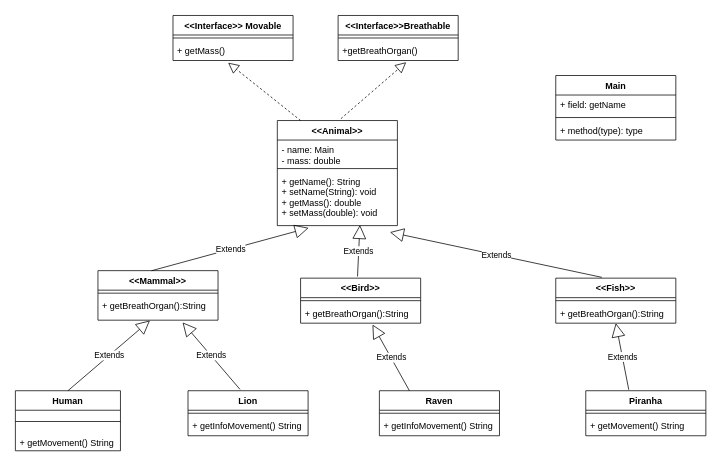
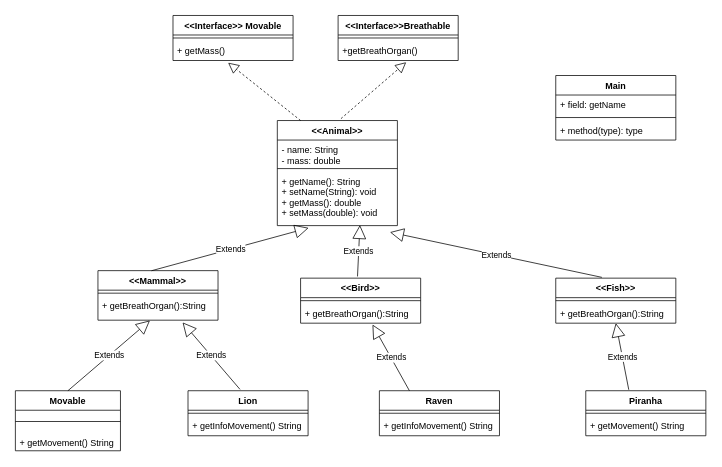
  <mxCell id="0" />
  <mxCell id="1" parent="0" />
  <mxCell id="2" value="&lt;&lt;Fish&gt;&gt;" style="swimlane;fontStyle=1;align=center;verticalAlign=top;childLayout=stackLayout;horizontal=1;startSize=26;horizontalStack=0;resizeParent=1;resizeParentMax=0;resizeLast=0;collapsible=1;marginBottom=0;" parent="1" vertex="1"><mxGeometry x="740" y="370" width="160" height="60" as="geometry" /></mxCell>
  <mxCell id="3" value="" style="line;strokeWidth=1;fillColor=none;align=left;verticalAlign=middle;spacingTop=-1;spacingLeft=3;spacingRight=3;rotatable=0;labelPosition=right;points=[];portConstraint=eastwest;" parent="2" vertex="1"><mxGeometry y="26" width="160" height="8" as="geometry" /></mxCell>
  <mxCell id="4" value="+ getBreathOrgan():String" style="text;strokeColor=none;fillColor=none;align=left;verticalAlign=top;spacingLeft=4;spacingRight=4;overflow=hidden;rotatable=0;points=[[0,0.5],[1,0.5]];portConstraint=eastwest;" parent="2" vertex="1"><mxGeometry y="34" width="160" height="26" as="geometry" /></mxCell>
  <mxCell id="5" value="&lt;&lt;Mammal&gt;&gt;" style="swimlane;fontStyle=1;align=center;verticalAlign=top;childLayout=stackLayout;horizontal=1;startSize=26;horizontalStack=0;resizeParent=1;resizeParentMax=0;resizeLast=0;collapsible=1;marginBottom=0;" parent="1" vertex="1"><mxGeometry x="130" y="360" width="160" height="66" as="geometry" /></mxCell>
  <mxCell id="6" value="" style="line;strokeWidth=1;fillColor=none;align=left;verticalAlign=middle;spacingTop=-1;spacingLeft=3;spacingRight=3;rotatable=0;labelPosition=right;points=[];portConstraint=eastwest;" parent="5" vertex="1"><mxGeometry y="26" width="160" height="8" as="geometry" /></mxCell>
  <mxCell id="7" value="+ getBreathOrgan():String" style="text;strokeColor=none;fillColor=none;align=left;verticalAlign=top;spacingLeft=4;spacingRight=4;overflow=hidden;rotatable=0;points=[[0,0.5],[1,0.5]];portConstraint=eastwest;" parent="5" vertex="1"><mxGeometry y="34" width="160" height="32" as="geometry" /></mxCell>
  <mxCell id="8" value="&lt;&lt;Animal&gt;&gt;" style="swimlane;fontStyle=1;align=center;verticalAlign=top;childLayout=stackLayout;horizontal=1;startSize=26;horizontalStack=0;resizeParent=1;resizeParentMax=0;resizeLast=0;collapsible=1;marginBottom=0;" parent="1" vertex="1"><mxGeometry x="369" y="160" width="160" height="140" as="geometry"><mxRectangle x="450" y="200" width="100" height="26" as="alternateBounds" /></mxGeometry></mxCell>
- <mxCell id="9" value="- name: Main&#10;- mass: double&#10;&#10;" style="text;strokeColor=none;fillColor=none;align=left;verticalAlign=top;spacingLeft=4;spacingRight=4;overflow=hidden;rotatable=0;points=[[0,0.5],[1,0.5]];portConstraint=eastwest;" parent="8" vertex="1"><mxGeometry y="26" width="160" height="34" as="geometry" /></mxCell>
+ <mxCell id="9" value="- name: String&#10;- mass: double&#10;&#10;" style="text;strokeColor=none;fillColor=none;align=left;verticalAlign=top;spacingLeft=4;spacingRight=4;overflow=hidden;rotatable=0;points=[[0,0.5],[1,0.5]];portConstraint=eastwest;" parent="8" vertex="1"><mxGeometry y="26" width="160" height="34" as="geometry" /></mxCell>
  <mxCell id="10" value="" style="line;strokeWidth=1;fillColor=none;align=left;verticalAlign=middle;spacingTop=-1;spacingLeft=3;spacingRight=3;rotatable=0;labelPosition=right;points=[];portConstraint=eastwest;" parent="8" vertex="1"><mxGeometry y="60" width="160" height="8" as="geometry" /></mxCell>
  <mxCell id="11" value="+ getName(): String&#10;+ setName(String): void&#10;+ getMass(): double&#10;+ setMass(double): void" style="text;strokeColor=none;fillColor=none;align=left;verticalAlign=top;spacingLeft=4;spacingRight=4;overflow=hidden;rotatable=0;points=[[0,0.5],[1,0.5]];portConstraint=eastwest;" parent="8" vertex="1"><mxGeometry y="68" width="160" height="72" as="geometry" /></mxCell>
  <mxCell id="12" value="Lion" style="swimlane;fontStyle=1;align=center;verticalAlign=top;childLayout=stackLayout;horizontal=1;startSize=26;horizontalStack=0;resizeParent=1;resizeParentMax=0;resizeLast=0;collapsible=1;marginBottom=0;" parent="1" vertex="1"><mxGeometry x="250" y="520" width="160" height="60" as="geometry" /></mxCell>
  <mxCell id="13" value="" style="line;strokeWidth=1;fillColor=none;align=left;verticalAlign=middle;spacingTop=-1;spacingLeft=3;spacingRight=3;rotatable=0;labelPosition=right;points=[];portConstraint=eastwest;" parent="12" vertex="1"><mxGeometry y="26" width="160" height="8" as="geometry" /></mxCell>
  <mxCell id="14" value="+ getInfoMovement() String" style="text;strokeColor=none;fillColor=none;align=left;verticalAlign=top;spacingLeft=4;spacingRight=4;overflow=hidden;rotatable=0;points=[[0,0.5],[1,0.5]];portConstraint=eastwest;" parent="12" vertex="1"><mxGeometry y="34" width="160" height="26" as="geometry" /></mxCell>
- <mxCell id="15" value="Human" style="swimlane;fontStyle=1;align=center;verticalAlign=top;childLayout=stackLayout;horizontal=1;startSize=26;horizontalStack=0;resizeParent=1;resizeParentMax=0;resizeLast=0;collapsible=1;marginBottom=0;" parent="1" vertex="1"><mxGeometry x="20" y="520" width="140" height="80" as="geometry" /></mxCell>
+ <mxCell id="15" value="Movable" style="swimlane;fontStyle=1;align=center;verticalAlign=top;childLayout=stackLayout;horizontal=1;startSize=26;horizontalStack=0;resizeParent=1;resizeParentMax=0;resizeLast=0;collapsible=1;marginBottom=0;" parent="1" vertex="1"><mxGeometry x="20" y="520" width="140" height="80" as="geometry" /></mxCell>
  <mxCell id="16" value="" style="line;strokeWidth=1;fillColor=none;align=left;verticalAlign=middle;spacingTop=-1;spacingLeft=3;spacingRight=3;rotatable=0;labelPosition=right;points=[];portConstraint=eastwest;" parent="15" vertex="1"><mxGeometry y="26" width="140" height="30" as="geometry" /></mxCell>
  <mxCell id="17" value="+ getMovement() String" style="text;strokeColor=none;fillColor=none;align=left;verticalAlign=top;spacingLeft=4;spacingRight=4;overflow=hidden;rotatable=0;points=[[0,0.5],[1,0.5]];portConstraint=eastwest;" parent="15" vertex="1"><mxGeometry y="56" width="140" height="24" as="geometry" /></mxCell>
  <mxCell id="18" value="Extends" style="endArrow=block;endSize=16;endFill=0;html=1;entryX=0.261;entryY=1.042;entryDx=0;entryDy=0;entryPerimeter=0;exitX=0.446;exitY=0.002;exitDx=0;exitDy=0;exitPerimeter=0;" parent="1" source="5" target="11" edge="1"><mxGeometry width="160" relative="1" as="geometry"><mxPoint x="220" y="340" as="sourcePoint" /><mxPoint x="380" y="340" as="targetPoint" /></mxGeometry></mxCell>
  <mxCell id="19" value="Extends" style="endArrow=block;endSize=16;endFill=0;html=1;entryX=0.688;entryY=0.989;entryDx=0;entryDy=0;entryPerimeter=0;exitX=0.474;exitY=-0.038;exitDx=0;exitDy=0;exitPerimeter=0;" parent="1" source="31" target="11" edge="1"><mxGeometry width="160" relative="1" as="geometry"><mxPoint x="340" y="380" as="sourcePoint" /><mxPoint x="500" y="380" as="targetPoint" /></mxGeometry></mxCell>
  <mxCell id="20" value="Extends" style="endArrow=block;endSize=16;endFill=0;html=1;exitX=0.384;exitY=-0.018;exitDx=0;exitDy=0;exitPerimeter=0;entryX=0.938;entryY=1.122;entryDx=0;entryDy=0;entryPerimeter=0;" parent="1" source="2" target="11" edge="1"><mxGeometry width="160" relative="1" as="geometry"><mxPoint x="660" y="320" as="sourcePoint" /><mxPoint x="820" y="320" as="targetPoint" /></mxGeometry></mxCell>
  <mxCell id="21" value="Raven" style="swimlane;fontStyle=1;align=center;verticalAlign=top;childLayout=stackLayout;horizontal=1;startSize=26;horizontalStack=0;resizeParent=1;resizeParentMax=0;resizeLast=0;collapsible=1;marginBottom=0;" parent="1" vertex="1"><mxGeometry x="505" y="520" width="160" height="60" as="geometry" /></mxCell>
  <mxCell id="22" value="" style="line;strokeWidth=1;fillColor=none;align=left;verticalAlign=middle;spacingTop=-1;spacingLeft=3;spacingRight=3;rotatable=0;labelPosition=right;points=[];portConstraint=eastwest;" parent="21" vertex="1"><mxGeometry y="26" width="160" height="8" as="geometry" /></mxCell>
  <mxCell id="23" value="+ getInfoMovement() String" style="text;strokeColor=none;fillColor=none;align=left;verticalAlign=top;spacingLeft=4;spacingRight=4;overflow=hidden;rotatable=0;points=[[0,0.5],[1,0.5]];portConstraint=eastwest;" parent="21" vertex="1"><mxGeometry y="34" width="160" height="26" as="geometry" /></mxCell>
  <mxCell id="24" value="Piranha" style="swimlane;fontStyle=1;align=center;verticalAlign=top;childLayout=stackLayout;horizontal=1;startSize=26;horizontalStack=0;resizeParent=1;resizeParentMax=0;resizeLast=0;collapsible=1;marginBottom=0;" parent="1" vertex="1"><mxGeometry x="780" y="520" width="160" height="60" as="geometry" /></mxCell>
  <mxCell id="25" value="" style="line;strokeWidth=1;fillColor=none;align=left;verticalAlign=middle;spacingTop=-1;spacingLeft=3;spacingRight=3;rotatable=0;labelPosition=right;points=[];portConstraint=eastwest;" parent="24" vertex="1"><mxGeometry y="26" width="160" height="8" as="geometry" /></mxCell>
  <mxCell id="26" value="+ getMovement() String" style="text;strokeColor=none;fillColor=none;align=left;verticalAlign=top;spacingLeft=4;spacingRight=4;overflow=hidden;rotatable=0;points=[[0,0.5],[1,0.5]];portConstraint=eastwest;" parent="24" vertex="1"><mxGeometry y="34" width="160" height="26" as="geometry" /></mxCell>
  <mxCell id="27" value="Extends" style="endArrow=block;endSize=16;endFill=0;html=1;exitX=0.5;exitY=0;exitDx=0;exitDy=0;entryX=0.433;entryY=1.013;entryDx=0;entryDy=0;entryPerimeter=0;" parent="1" source="15" target="7" edge="1"><mxGeometry width="160" relative="1" as="geometry"><mxPoint x="80" y="490" as="sourcePoint" /><mxPoint x="240" y="490" as="targetPoint" /></mxGeometry></mxCell>
  <mxCell id="28" value="Extends" style="endArrow=block;endSize=16;endFill=0;html=1;exitX=0.433;exitY=-0.03;exitDx=0;exitDy=0;exitPerimeter=0;entryX=0.705;entryY=1.093;entryDx=0;entryDy=0;entryPerimeter=0;" parent="1" source="12" target="7" edge="1"><mxGeometry width="160" relative="1" as="geometry"><mxPoint x="320" y="510" as="sourcePoint" /><mxPoint x="480" y="510" as="targetPoint" /></mxGeometry></mxCell>
  <mxCell id="29" value="Extends" style="endArrow=block;endSize=16;endFill=0;html=1;exitX=0.25;exitY=0;exitDx=0;exitDy=0;entryX=0.599;entryY=1.069;entryDx=0;entryDy=0;entryPerimeter=0;" parent="1" source="21" target="33" edge="1"><mxGeometry width="160" relative="1" as="geometry"><mxPoint x="490" y="470" as="sourcePoint" /><mxPoint x="650" y="470" as="targetPoint" /></mxGeometry></mxCell>
  <mxCell id="30" value="Extends" style="endArrow=block;endSize=16;endFill=0;html=1;exitX=0.358;exitY=-0.022;exitDx=0;exitDy=0;exitPerimeter=0;entryX=0.5;entryY=1;entryDx=0;entryDy=0;" parent="1" source="24" target="2" edge="1"><mxGeometry width="160" relative="1" as="geometry"><mxPoint x="830" y="500" as="sourcePoint" /><mxPoint x="990" y="500" as="targetPoint" /></mxGeometry></mxCell>
  <mxCell id="31" value="&lt;&lt;Bird&gt;&gt;" style="swimlane;fontStyle=1;align=center;verticalAlign=top;childLayout=stackLayout;horizontal=1;startSize=26;horizontalStack=0;resizeParent=1;resizeParentMax=0;resizeLast=0;collapsible=1;marginBottom=0;" parent="1" vertex="1"><mxGeometry x="400" y="370" width="160" height="60" as="geometry" /></mxCell>
  <mxCell id="32" value="" style="line;strokeWidth=1;fillColor=none;align=left;verticalAlign=middle;spacingTop=-1;spacingLeft=3;spacingRight=3;rotatable=0;labelPosition=right;points=[];portConstraint=eastwest;" parent="31" vertex="1"><mxGeometry y="26" width="160" height="8" as="geometry" /></mxCell>
  <mxCell id="33" value="+ getBreathOrgan():String" style="text;strokeColor=none;fillColor=none;align=left;verticalAlign=top;spacingLeft=4;spacingRight=4;overflow=hidden;rotatable=0;points=[[0,0.5],[1,0.5]];portConstraint=eastwest;" parent="31" vertex="1"><mxGeometry y="34" width="160" height="26" as="geometry" /></mxCell>
  <mxCell id="34" value="&lt;&lt;Interface&gt;&gt; Movable" style="swimlane;fontStyle=1;align=center;verticalAlign=top;childLayout=stackLayout;horizontal=1;startSize=26;horizontalStack=0;resizeParent=1;resizeParentMax=0;resizeLast=0;collapsible=1;marginBottom=0;" parent="1" vertex="1"><mxGeometry x="230" y="20" width="160" height="60" as="geometry" /></mxCell>
  <mxCell id="35" value="" style="line;strokeWidth=1;fillColor=none;align=left;verticalAlign=middle;spacingTop=-1;spacingLeft=3;spacingRight=3;rotatable=0;labelPosition=right;points=[];portConstraint=eastwest;" parent="34" vertex="1"><mxGeometry y="26" width="160" height="8" as="geometry" /></mxCell>
  <mxCell id="36" value="+ getMass()" style="text;strokeColor=none;fillColor=none;align=left;verticalAlign=top;spacingLeft=4;spacingRight=4;overflow=hidden;rotatable=0;points=[[0,0.5],[1,0.5]];portConstraint=eastwest;" parent="34" vertex="1"><mxGeometry y="34" width="160" height="26" as="geometry" /></mxCell>
  <mxCell id="37" value="&lt;&lt;Interface&gt;&gt;Breathable" style="swimlane;fontStyle=1;align=center;verticalAlign=top;childLayout=stackLayout;horizontal=1;startSize=26;horizontalStack=0;resizeParent=1;resizeParentMax=0;resizeLast=0;collapsible=1;marginBottom=0;" parent="1" vertex="1"><mxGeometry x="450" y="20" width="160" height="60" as="geometry" /></mxCell>
  <mxCell id="38" value="" style="line;strokeWidth=1;fillColor=none;align=left;verticalAlign=middle;spacingTop=-1;spacingLeft=3;spacingRight=3;rotatable=0;labelPosition=right;points=[];portConstraint=eastwest;" parent="37" vertex="1"><mxGeometry y="26" width="160" height="8" as="geometry" /></mxCell>
  <mxCell id="39" value="+getBreathOrgan()" style="text;strokeColor=none;fillColor=none;align=left;verticalAlign=top;spacingLeft=4;spacingRight=4;overflow=hidden;rotatable=0;points=[[0,0.5],[1,0.5]];portConstraint=eastwest;" parent="37" vertex="1"><mxGeometry y="34" width="160" height="26" as="geometry" /></mxCell>
  <mxCell id="40" value="" style="endArrow=block;dashed=1;endFill=0;endSize=12;html=1;entryX=0.459;entryY=1.114;entryDx=0;entryDy=0;entryPerimeter=0;exitX=0.194;exitY=0;exitDx=0;exitDy=0;exitPerimeter=0;" parent="1" source="8" target="36" edge="1"><mxGeometry width="160" relative="1" as="geometry"><mxPoint x="270" y="140" as="sourcePoint" /><mxPoint x="430" y="140" as="targetPoint" /></mxGeometry></mxCell>
  <mxCell id="41" value="" style="endArrow=block;dashed=1;endFill=0;endSize=12;html=1;exitX=0.53;exitY=-0.018;exitDx=0;exitDy=0;exitPerimeter=0;entryX=0.567;entryY=1.088;entryDx=0;entryDy=0;entryPerimeter=0;" parent="1" source="8" target="39" edge="1"><mxGeometry width="160" relative="1" as="geometry"><mxPoint x="450" y="120" as="sourcePoint" /><mxPoint x="610" y="120" as="targetPoint" /></mxGeometry></mxCell>
  <mxCell id="42" value="Main" style="swimlane;fontStyle=1;align=center;verticalAlign=top;childLayout=stackLayout;horizontal=1;startSize=26;horizontalStack=0;resizeParent=1;resizeParentMax=0;resizeLast=0;collapsible=1;marginBottom=0;" parent="1" vertex="1"><mxGeometry x="740" y="100" width="160" height="86" as="geometry" /></mxCell>
  <mxCell id="43" value="+ field: getName" style="text;strokeColor=none;fillColor=none;align=left;verticalAlign=top;spacingLeft=4;spacingRight=4;overflow=hidden;rotatable=0;points=[[0,0.5],[1,0.5]];portConstraint=eastwest;" parent="42" vertex="1"><mxGeometry y="26" width="160" height="26" as="geometry" /></mxCell>
  <mxCell id="44" value="" style="line;strokeWidth=1;fillColor=none;align=left;verticalAlign=middle;spacingTop=-1;spacingLeft=3;spacingRight=3;rotatable=0;labelPosition=right;points=[];portConstraint=eastwest;" parent="42" vertex="1"><mxGeometry y="52" width="160" height="8" as="geometry" /></mxCell>
  <mxCell id="45" value="+ method(type): type" style="text;strokeColor=none;fillColor=none;align=left;verticalAlign=top;spacingLeft=4;spacingRight=4;overflow=hidden;rotatable=0;points=[[0,0.5],[1,0.5]];portConstraint=eastwest;" parent="42" vertex="1"><mxGeometry y="60" width="160" height="26" as="geometry" /></mxCell>
